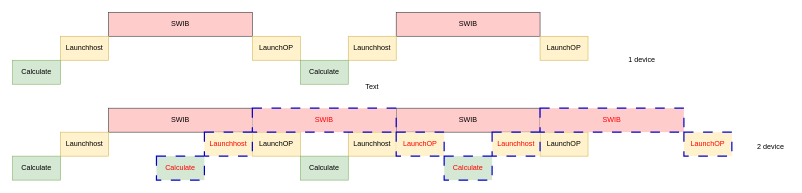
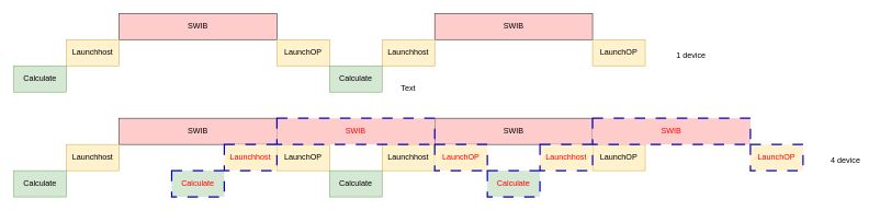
  <mxCell id="0" />
  <mxCell id="1" parent="0" />
  <mxCell id="2" value="SWIB" style="rounded=0;whiteSpace=wrap;html=1;fillColor=#ffcccc;strokeColor=#36393d;" vertex="1" parent="1"><mxGeometry x="180" y="180" width="240" height="40" as="geometry" /></mxCell>
  <mxCell id="3" value="Launchhost" style="rounded=0;whiteSpace=wrap;html=1;fillColor=#fff2cc;strokeColor=#d6b656;" vertex="1" parent="1"><mxGeometry x="100" y="220" width="80" height="40" as="geometry" /></mxCell>
  <mxCell id="4" value="LaunchOP" style="rounded=0;whiteSpace=wrap;html=1;fillColor=#fff2cc;strokeColor=#d6b656;" vertex="1" parent="1"><mxGeometry x="420" y="220" width="80" height="40" as="geometry" /></mxCell>
  <mxCell id="5" value="Calculate" style="rounded=0;whiteSpace=wrap;html=1;fillColor=#d5e8d4;strokeColor=#82b366;" vertex="1" parent="1"><mxGeometry x="20" y="260" width="80" height="40" as="geometry" /></mxCell>
  <mxCell id="6" value="SWIB" style="rounded=0;whiteSpace=wrap;html=1;fillColor=#ffcccc;strokeColor=#36393d;" vertex="1" parent="1"><mxGeometry x="660" y="180" width="240" height="40" as="geometry" /></mxCell>
  <mxCell id="7" value="Launchhost" style="rounded=0;whiteSpace=wrap;html=1;fillColor=#fff2cc;strokeColor=#d6b656;" vertex="1" parent="1"><mxGeometry x="580" y="220" width="80" height="40" as="geometry" /></mxCell>
  <mxCell id="8" value="LaunchOP" style="rounded=0;whiteSpace=wrap;html=1;fillColor=#fff2cc;strokeColor=#d6b656;" vertex="1" parent="1"><mxGeometry x="900" y="220" width="80" height="40" as="geometry" /></mxCell>
  <mxCell id="9" value="Calculate" style="rounded=0;whiteSpace=wrap;html=1;fillColor=#d5e8d4;strokeColor=#82b366;" vertex="1" parent="1"><mxGeometry x="500" y="260" width="80" height="40" as="geometry" /></mxCell>
  <mxCell id="10" value="SWIB" style="rounded=0;whiteSpace=wrap;html=1;fillColor=#ffcccc;strokeColor=#0000CC;dashed=1;dashPattern=8 8;strokeWidth=2;fontColor=#FF0000;" vertex="1" parent="1"><mxGeometry x="420" y="180" width="240" height="40" as="geometry" /></mxCell>
  <mxCell id="11" value="Launchhost" style="rounded=0;whiteSpace=wrap;html=1;fillColor=#fff2cc;strokeColor=#0000CC;dashed=1;dashPattern=8 8;strokeWidth=2;fontColor=#FF0000;" vertex="1" parent="1"><mxGeometry x="340" y="220" width="80" height="40" as="geometry" /></mxCell>
  <mxCell id="12" value="LaunchOP" style="rounded=0;whiteSpace=wrap;html=1;fillColor=#fff2cc;strokeColor=#0000CC;dashed=1;dashPattern=8 8;strokeWidth=2;fontColor=#FF0000;" vertex="1" parent="1"><mxGeometry x="660" y="220" width="80" height="40" as="geometry" /></mxCell>
  <mxCell id="13" value="Calculate" style="rounded=0;whiteSpace=wrap;html=1;fillColor=#d5e8d4;strokeColor=#0000CC;dashed=1;dashPattern=8 8;strokeWidth=2;fontColor=#FF0000;" vertex="1" parent="1"><mxGeometry x="260" y="260" width="80" height="40" as="geometry" /></mxCell>
  <mxCell id="14" value="SWIB" style="rounded=0;whiteSpace=wrap;html=1;fillColor=#ffcccc;strokeColor=#0000CC;dashed=1;dashPattern=8 8;strokeWidth=2;fontColor=#FF0000;" vertex="1" parent="1"><mxGeometry x="900" y="180" width="240" height="40" as="geometry" /></mxCell>
  <mxCell id="15" value="Launchhost" style="rounded=0;whiteSpace=wrap;html=1;fillColor=#fff2cc;strokeColor=#0000CC;dashed=1;dashPattern=8 8;strokeWidth=2;fontColor=#FF0000;" vertex="1" parent="1"><mxGeometry x="820" y="220" width="80" height="40" as="geometry" /></mxCell>
  <mxCell id="16" value="LaunchOP" style="rounded=0;whiteSpace=wrap;html=1;fillColor=#fff2cc;strokeColor=#0000CC;dashed=1;dashPattern=8 8;strokeWidth=2;fontColor=#FF0000;" vertex="1" parent="1"><mxGeometry x="1140" y="220" width="80" height="40" as="geometry" /></mxCell>
  <mxCell id="17" value="Calculate" style="rounded=0;whiteSpace=wrap;html=1;fillColor=#d5e8d4;strokeColor=#0000CC;dashed=1;dashPattern=8 8;strokeWidth=2;fontColor=#FF0000;" vertex="1" parent="1"><mxGeometry x="740" y="260" width="80" height="40" as="geometry" /></mxCell>
  <mxCell id="18" value="SWIB" style="rounded=0;whiteSpace=wrap;html=1;fillColor=#ffcccc;strokeColor=#36393d;" vertex="1" parent="1"><mxGeometry x="180" y="20" width="240" height="40" as="geometry" /></mxCell>
  <mxCell id="19" value="Launchhost" style="rounded=0;whiteSpace=wrap;html=1;fillColor=#fff2cc;strokeColor=#d6b656;" vertex="1" parent="1"><mxGeometry x="100" y="60" width="80" height="40" as="geometry" /></mxCell>
  <mxCell id="20" value="LaunchOP" style="rounded=0;whiteSpace=wrap;html=1;fillColor=#fff2cc;strokeColor=#d6b656;" vertex="1" parent="1"><mxGeometry x="420" y="60" width="80" height="40" as="geometry" /></mxCell>
  <mxCell id="21" value="Calculate" style="rounded=0;whiteSpace=wrap;html=1;fillColor=#d5e8d4;strokeColor=#82b366;" vertex="1" parent="1"><mxGeometry x="20" y="100" width="80" height="40" as="geometry" /></mxCell>
  <mxCell id="22" value="SWIB" style="rounded=0;whiteSpace=wrap;html=1;fillColor=#ffcccc;strokeColor=#36393d;" vertex="1" parent="1"><mxGeometry x="660" y="20" width="240" height="40" as="geometry" /></mxCell>
  <mxCell id="23" value="Launchhost" style="rounded=0;whiteSpace=wrap;html=1;fillColor=#fff2cc;strokeColor=#d6b656;" vertex="1" parent="1"><mxGeometry x="580" y="60" width="80" height="40" as="geometry" /></mxCell>
  <mxCell id="24" value="LaunchOP" style="rounded=0;whiteSpace=wrap;html=1;fillColor=#fff2cc;strokeColor=#d6b656;" vertex="1" parent="1"><mxGeometry x="900" y="60" width="80" height="40" as="geometry" /></mxCell>
  <mxCell id="25" value="Calculate" style="rounded=0;whiteSpace=wrap;html=1;fillColor=#d5e8d4;strokeColor=#82b366;" vertex="1" parent="1"><mxGeometry x="500" y="100" width="80" height="40" as="geometry" /></mxCell>
- <mxCell id="26" value="Text" style="text;html=1;strokeColor=none;fillColor=none;align=center;verticalAlign=middle;whiteSpace=wrap;rounded=0;" vertex="1" parent="1"><mxGeometry x="590" y="130" width="60" height="30" as="geometry" /></mxCell>
- <mxCell id="27" value="1 device" style="text;html=1;strokeColor=none;fillColor=none;align=center;verticalAlign=middle;whiteSpace=wrap;rounded=0;" vertex="1" parent="1"><mxGeometry x="1040" y="85" width="60" height="30" as="geometry" /></mxCell>
- <mxCell id="28" value="2 device" style="text;html=1;strokeColor=none;fillColor=none;align=center;verticalAlign=middle;whiteSpace=wrap;rounded=0;" vertex="1" parent="1"><mxGeometry x="1255" y="230" width="60" height="30" as="geometry" /></mxCell>
+ <mxCell id="26" value="Text" style="text;html=1;strokeColor=none;fillColor=none;align=center;verticalAlign=middle;whiteSpace=wrap;rounded=0;" vertex="1" parent="1"><mxGeometry x="590" y="120" width="60" height="30" as="geometry" /></mxCell>
+ <mxCell id="27" value="1 device" style="text;html=1;strokeColor=none;fillColor=none;align=center;verticalAlign=middle;whiteSpace=wrap;rounded=0;" vertex="1" parent="1"><mxGeometry x="1020" y="70" width="60" height="30" as="geometry" /></mxCell>
+ <mxCell id="28" value="4 device" style="text;html=1;strokeColor=none;fillColor=none;align=center;verticalAlign=middle;whiteSpace=wrap;rounded=0;" vertex="1" parent="1"><mxGeometry x="1255" y="230" width="60" height="30" as="geometry" /></mxCell>
